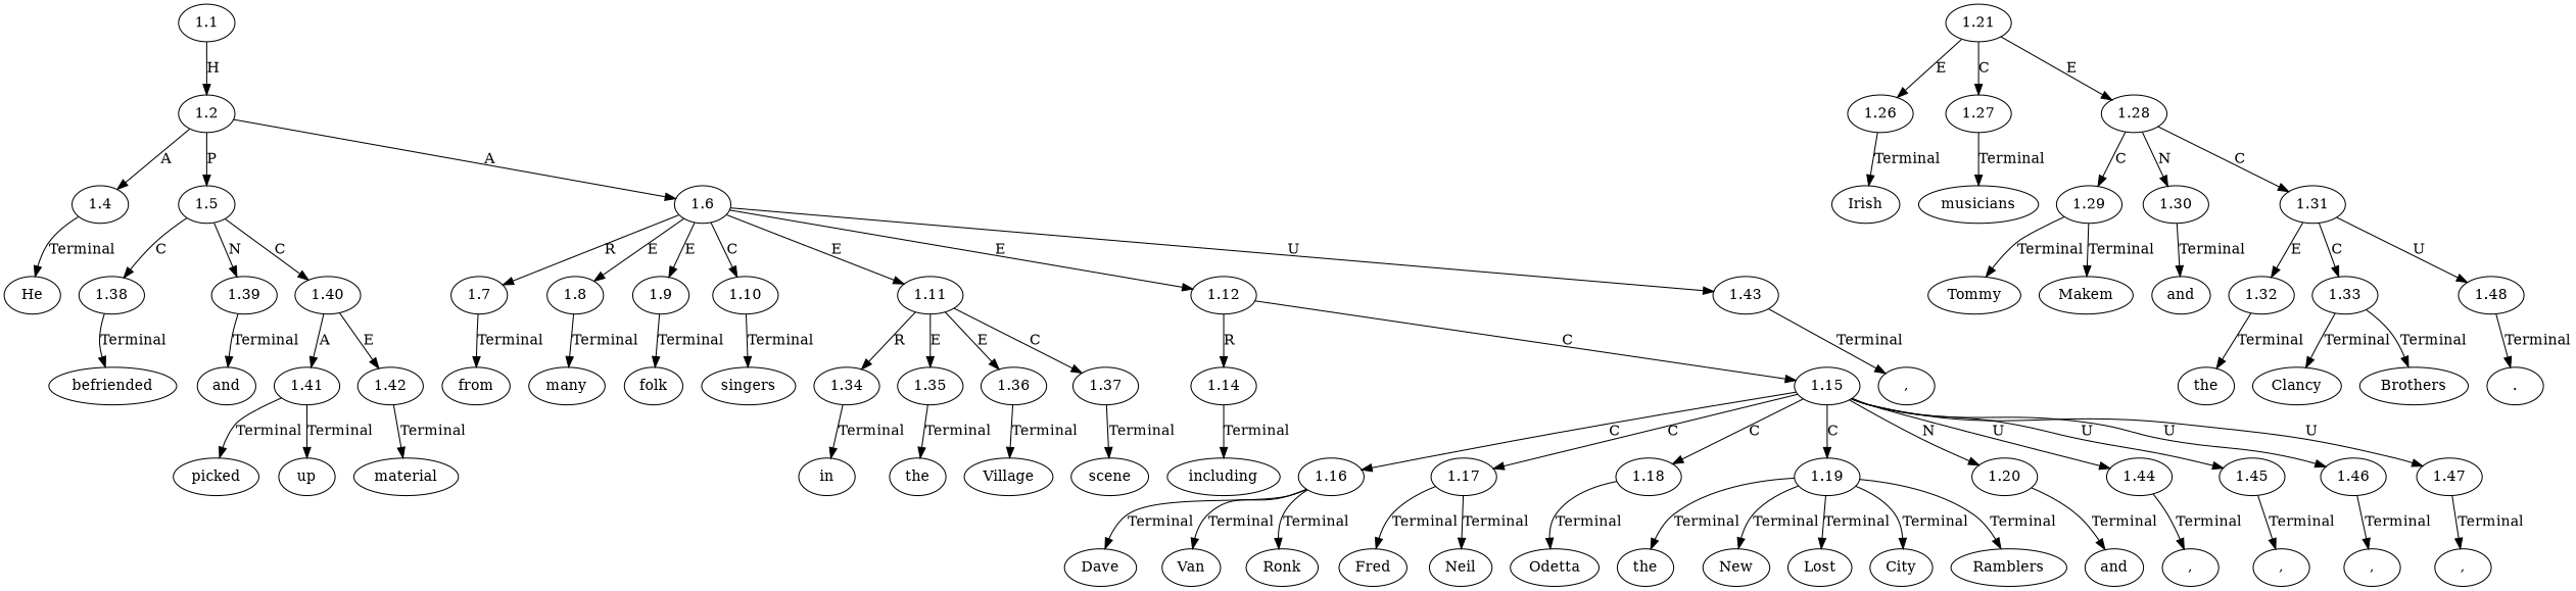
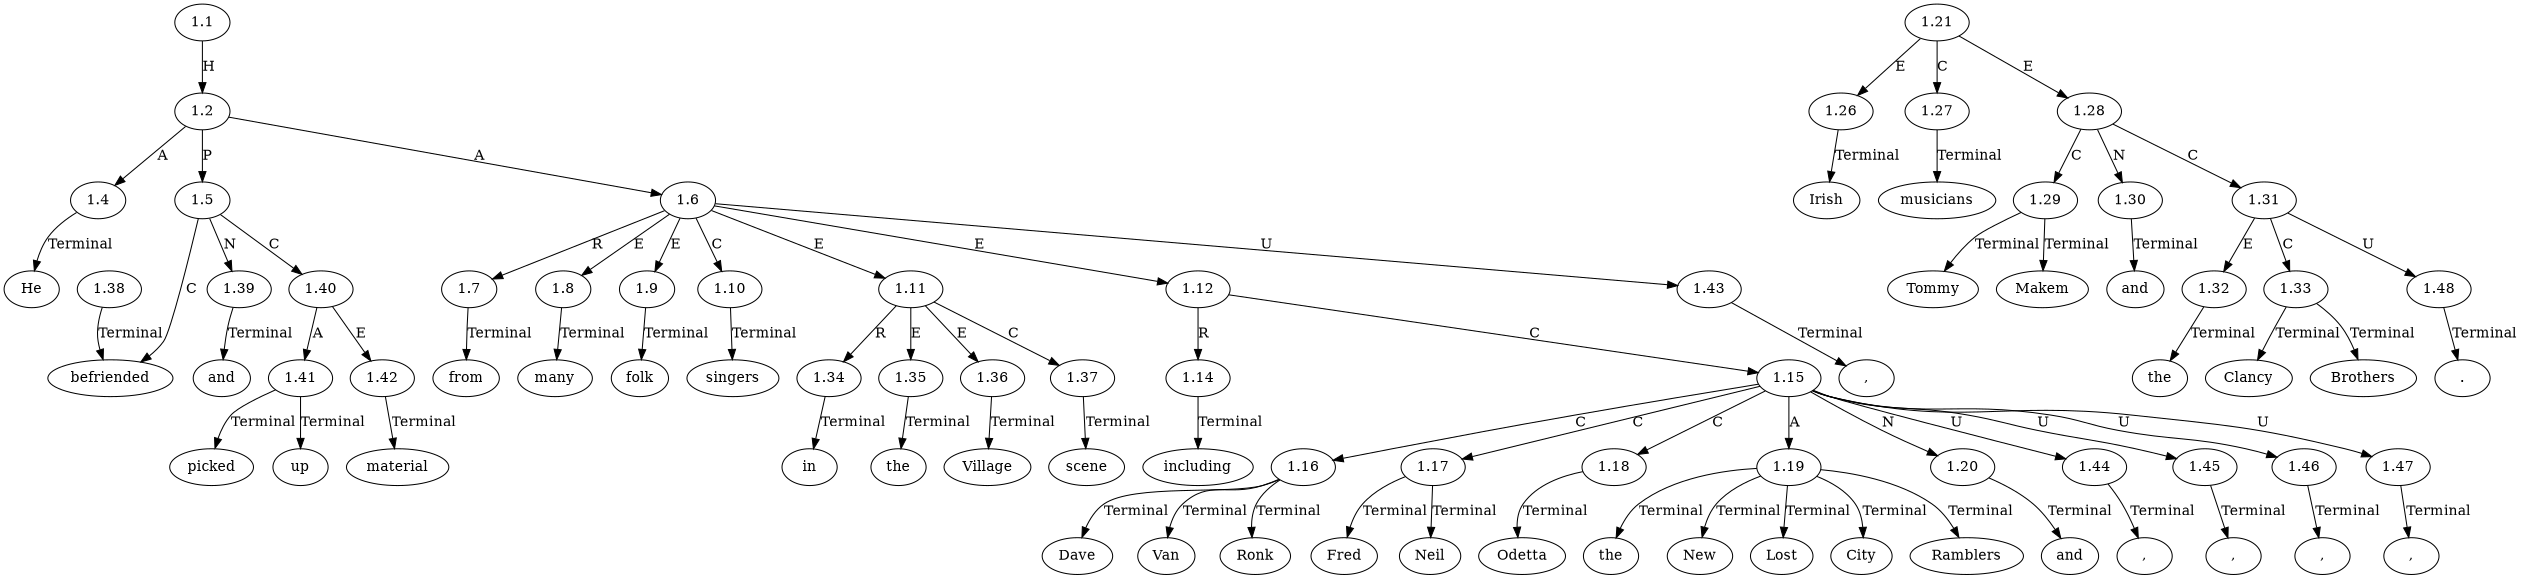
  digraph {
    node [ordering=out]
    edge [ordering=out]
    n1 [label=He]
    n2 [label=singers]
    n3 [label=in]
    n4 [label=the]
    n5 [label=Village]
    n6 [label=scene]
    n7 [label=","]
    n8 [label=including]
    n9 [label=Dave]
    n10 [label=Van]
    n11 [label=Ronk]
    n12 [label=befriended]
    n13 [label=","]
    n14 [label=Fred]
    n15 [label=Neil]
    n16 [label=","]
    n17 [label=Odetta]
    n18 [label=","]
    n19 [label=the]
    n20 [label=New]
    n21 [label=Lost]
    n22 [label=City]
    n23 [label=and]
    n24 [label=Ramblers]
    n25 [label=","]
    n26 [label=and]
    n27 [label=Irish]
    n28 [label=musicians]
    n29 [label=Tommy]
    n30 [label=Makem]
    n31 [label=and]
    n32 [label=the]
    n33 [label=Clancy]
    n34 [label=picked]
    n35 [label=Brothers]
    n36 [label="."]
    n37 [label=up]
    n38 [label=material]
    n39 [label=from]
    n40 [label=many]
    n41 [label=folk]
    n42 [label=1.1]
    n43 [label=1.2]
    n44 [label=1.4]
    n45 [label=1.5]
    n46 [label=1.6]
    n47 [label=1.38]
    n48 [label=1.39]
    n49 [label=1.40]
    n50 [label=1.7]
    n51 [label=1.8]
    n52 [label=1.9]
    n53 [label=1.10]
    n54 [label=1.11]
    n55 [label=1.12]
    n56 [label=1.43]
    n57 [label=1.41]
    n58 [label=1.42]
    n59 [label=1.34]
    n60 [label=1.35]
    n61 [label=1.36]
    n62 [label=1.37]
    n63 [label=1.14]
    n64 [label=1.15]
    n65 [label=1.16]
    n66 [label=1.17]
    n67 [label=1.18]
    n68 [label=1.19]
    n69 [label=1.20]
    n70 [label=1.44]
    n71 [label=1.45]
    n72 [label=1.46]
    n73 [label=1.47]
    n74 [label=1.21]
    n75 [label=1.26]
    n76 [label=1.27]
    n77 [label=1.28]
    n78 [label=1.29]
    n79 [label=1.30]
    n80 [label=1.31]
    n81 [label=1.32]
    n82 [label=1.33]
    n83 [label=1.48]
    n42 -> n43 [label=H]
    n43 -> n44 [label=A]
    n43 -> n45 [label=P]
    n43 -> n46 [label=A]
    n44 -> n1 [label=Terminal]
-   n45 -> n47 [label=C]
+   n45 -> n12 [label=C]
    n45 -> n48 [label=N]
    n45 -> n49 [label=C]
    n46 -> n50 [label=R]
    n46 -> n51 [label=E]
    n46 -> n52 [label=E]
    n46 -> n53 [label=C]
    n46 -> n54 [label=E]
    n46 -> n55 [label=E]
    n46 -> n56 [label=U]
    n47 -> n12 [label=Terminal]
    n48 -> n23 [label=Terminal]
    n49 -> n57 [label=A]
    n49 -> n58 [label=E]
    n50 -> n39 [label=Terminal]
    n51 -> n40 [label=Terminal]
    n52 -> n41 [label=Terminal]
    n53 -> n2 [label=Terminal]
    n54 -> n59 [label=R]
    n54 -> n60 [label=E]
    n54 -> n61 [label=E]
    n54 -> n62 [label=C]
    n55 -> n63 [label=R]
    n55 -> n64 [label=C]
    n56 -> n7 [label=Terminal]
    n57 -> n34 [label=Terminal]
    n57 -> n37 [label=Terminal]
    n58 -> n38 [label=Terminal]
    n59 -> n3 [label=Terminal]
    n60 -> n4 [label=Terminal]
    n61 -> n5 [label=Terminal]
    n62 -> n6 [label=Terminal]
    n63 -> n8 [label=Terminal]
    n64 -> n65 [label=C]
    n64 -> n66 [label=C]
    n64 -> n67 [label=C]
-   n64 -> n68 [label=C]
+   n64 -> n68 [label=A]
    n64 -> n69 [label=N]
    n64 -> n70 [label=U]
    n64 -> n71 [label=U]
    n64 -> n72 [label=U]
    n64 -> n73 [label=U]
    n65 -> n9 [label=Terminal]
    n65 -> n10 [label=Terminal]
    n65 -> n11 [label=Terminal]
    n66 -> n14 [label=Terminal]
    n66 -> n15 [label=Terminal]
    n67 -> n17 [label=Terminal]
    n68 -> n19 [label=Terminal]
    n68 -> n20 [label=Terminal]
    n68 -> n21 [label=Terminal]
    n68 -> n22 [label=Terminal]
    n68 -> n24 [label=Terminal]
    n69 -> n26 [label=Terminal]
    n70 -> n13 [label=Terminal]
    n71 -> n16 [label=Terminal]
    n72 -> n18 [label=Terminal]
    n73 -> n25 [label=Terminal]
    n74 -> n75 [label=E]
    n74 -> n76 [label=C]
    n74 -> n77 [label=E]
    n75 -> n27 [label=Terminal]
    n76 -> n28 [label=Terminal]
    n77 -> n78 [label=C]
    n77 -> n79 [label=N]
    n77 -> n80 [label=C]
    n78 -> n29 [label=Terminal]
    n78 -> n30 [label=Terminal]
    n79 -> n31 [label=Terminal]
    n80 -> n81 [label=E]
    n80 -> n82 [label=C]
    n80 -> n83 [label=U]
    n81 -> n32 [label=Terminal]
    n82 -> n33 [label=Terminal]
    n82 -> n35 [label=Terminal]
    n83 -> n36 [label=Terminal]
  }
